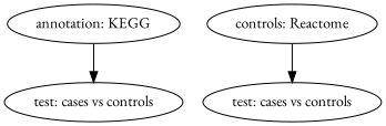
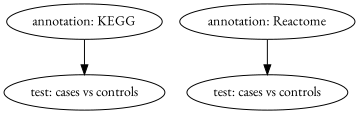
  digraph {
    fontname="EB Garamond"
    node [fontname="EB Garamond"]
    edge [fontname="EB Garamond"]
    n1 [label="test: cases vs controls"]
    n2 [label="test: cases vs controls"]
    "annotation: KEGG"
-   "annotation: Reactome" [label="controls: Reactome"]
+   "annotation: Reactome"
    "annotation: KEGG" -> n1
    "annotation: Reactome" -> n2
  }
